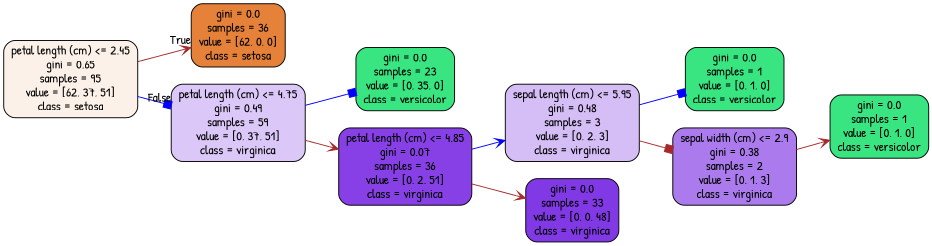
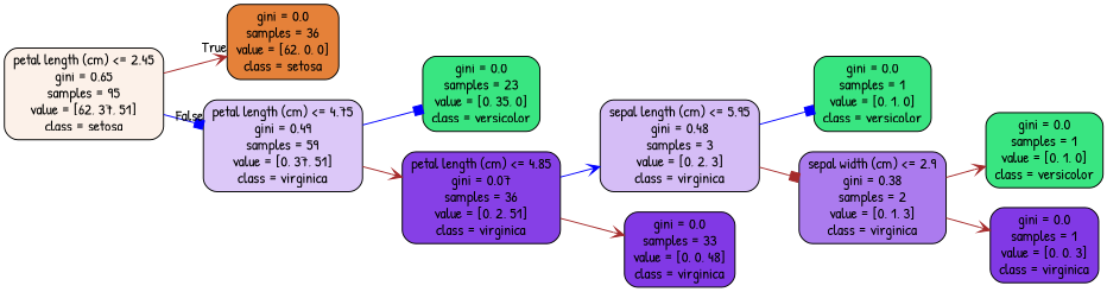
  digraph {
    rankdir=LR
    fontname="Patrick Hand"
    node [color=black fillcolor="#39e581ff" fontname="Patrick Hand" shape=box style="filled, rounded"]
    edge [fontname="Patrick Hand" color=brown arrowhead=vee]
    n1 [fillcolor="#e581391c" label="petal length (cm) <= 2.45\ngini = 0.65\nsamples = 95\nvalue = [62, 37, 51]\nclass = setosa"]
    n2 [fillcolor="#e58139ff" label="gini = 0.0\nsamples = 36\nvalue = [62, 0, 0]\nclass = setosa"]
    n3 [fillcolor="#8139e546" label="petal length (cm) <= 4.75\ngini = 0.49\nsamples = 59\nvalue = [0, 37, 51]\nclass = virginica"]
    n4 [label="gini = 0.0\nsamples = 23\nvalue = [0, 35, 0]\nclass = versicolor"]
    n5 [fillcolor="#8139e5f5" label="petal length (cm) <= 4.85\ngini = 0.07\nsamples = 36\nvalue = [0, 2, 51]\nclass = virginica"]
    n6 [fillcolor="#8139e555" label="sepal length (cm) <= 5.95\ngini = 0.48\nsamples = 3\nvalue = [0, 2, 3]\nclass = virginica"]
    n7 [fillcolor="#8139e5ff" label="gini = 0.0\nsamples = 33\nvalue = [0, 0, 48]\nclass = virginica"]
    n8 [label="gini = 0.0\nsamples = 1\nvalue = [0, 1, 0]\nclass = versicolor"]
    n9 [fillcolor="#8139e5aa" label="sepal width (cm) <= 2.9\ngini = 0.38\nsamples = 2\nvalue = [0, 1, 3]\nclass = virginica"]
    n10 [label="gini = 0.0\nsamples = 1\nvalue = [0, 1, 0]\nclass = versicolor"]
+   n11 [fillcolor="#8139e5ff" label="gini = 0.0\nsamples = 1\nvalue = [0, 0, 3]\nclass = virginica"]
    n1 -> n2 [headlabel=True labelangle=45 labeldistance=2.5]
    n1 -> n3 [headlabel=False labelangle=-45 labeldistance=2.5 color=blue arrowhead=box]
    n3 -> n4 [color=blue arrowhead=box]
    n3 -> n5
    n5 -> n6 [color=blue]
    n5 -> n7
    n6 -> n8 [color=blue arrowhead=box]
    n6 -> n9 [arrowhead=box]
    n9 -> n10
+   n9 -> n11
  }
